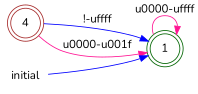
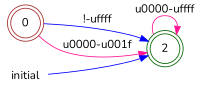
  digraph {
    fontname=Nunito
    rankdir=LR
    node [color=brown fontname=Nunito shape=doublecircle]
    edge [color=deeppink fontname=Nunito]
-   1 [color=darkgreen]
-   0 [label=4]
+   1 [color=darkgreen label=2]
+   0
    initial [shape=plaintext]
    1 -> 1 [label="\u0000-\uffff"]
    0 -> 1 [color=blue label="!-\uffff"]
    0 -> 1 [label="\u0000-\u001f"]
    initial -> 1 [color=blue]
  }
